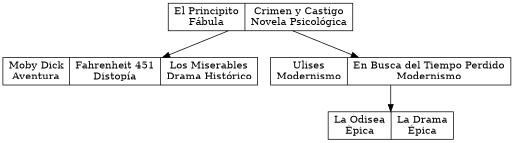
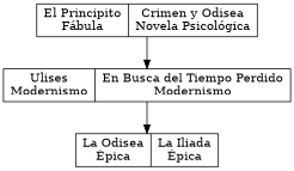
  digraph {
    node [shape=record]
-   n1 [label="El Principito\nFábula | Crimen y Castigo\nNovela Psicológica"]
-   n2 [label="Moby Dick\nAventura | Fahrenheit 451\nDistopía | Los Miserables\nDrama Histórico"]
+   n1 [label="El Principito\nFábula | Crimen y Odisea\nNovela Psicológica"]
    n3 [label="Ulises\nModernismo | En Busca del Tiempo Perdido\nModernismo"]
-   n4 [label="La Odisea\nÉpica | La Drama\nÉpica"]
-   n1 -> n2
+   n4 [label="La Odisea\nÉpica | La Iliada\nÉpica"]
    n1 -> n3
    n3 -> n4
  }
